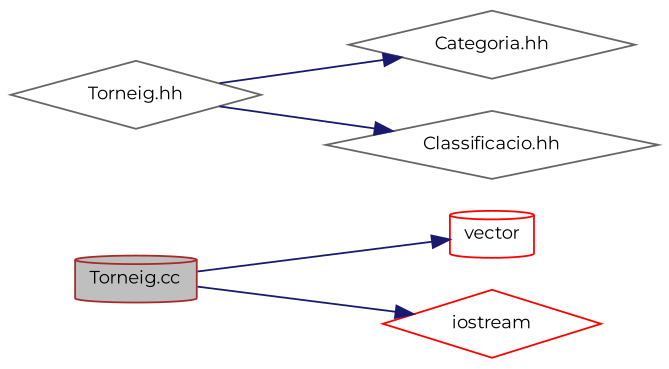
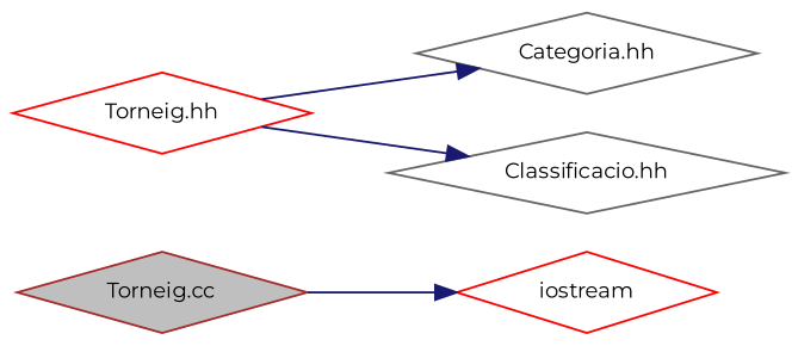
  digraph {
    fontname=Montserrat
    rankdir=LR
    node [color=gray40 fillcolor=white fontname=Montserrat fontsize=10 shape=diamond style=filled]
    edge [color=midnightblue fontname=Montserrat fontsize=10 labelfontname=FreeSans labelfontsize=10 style=solid]
-   n1 [color=brown fillcolor=grey75 fontcolor=black height=0.2 label="Torneig.cc" shape=cylinder width=0.4]
-   n2 [color=red height=0.2 label=vector shape=cylinder width=0.4]
+   n1 [color=brown fillcolor=grey75 fontcolor=black height=0.2 label="Torneig.cc" width=0.4]
    n3 [color=red height=0.2 label=iostream width=0.4]
-   n4 [height=0.2 label="Torneig.hh" width=0.4]
+   n4 [color=red height=0.2 label="Torneig.hh" width=0.4]
    n5 [height=0.2 label="Categoria.hh" width=0.4]
    n6 [height=0.2 label="Classificacio.hh" width=0.4]
-   n1 -> n2
    n1 -> n3
    n4 -> n5
    n4 -> n6
  }
